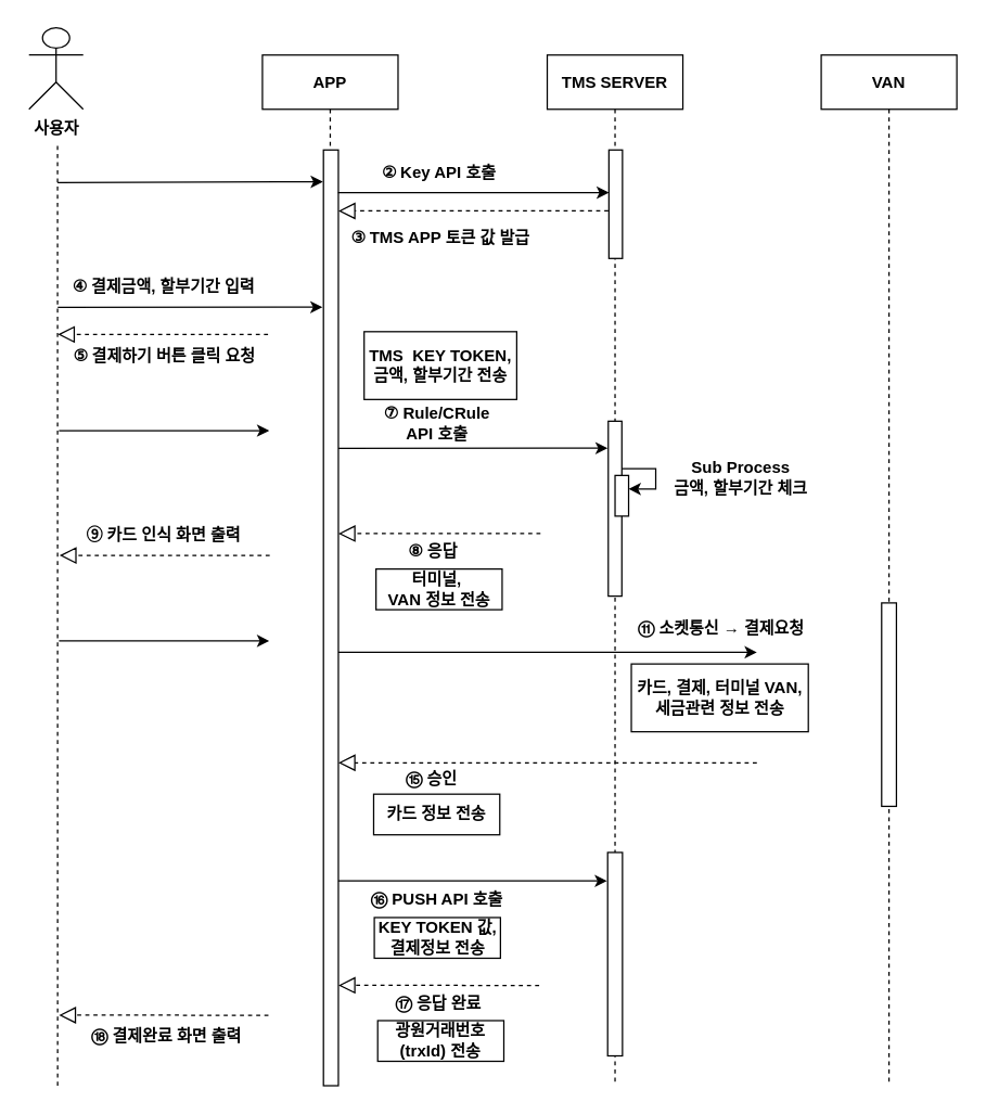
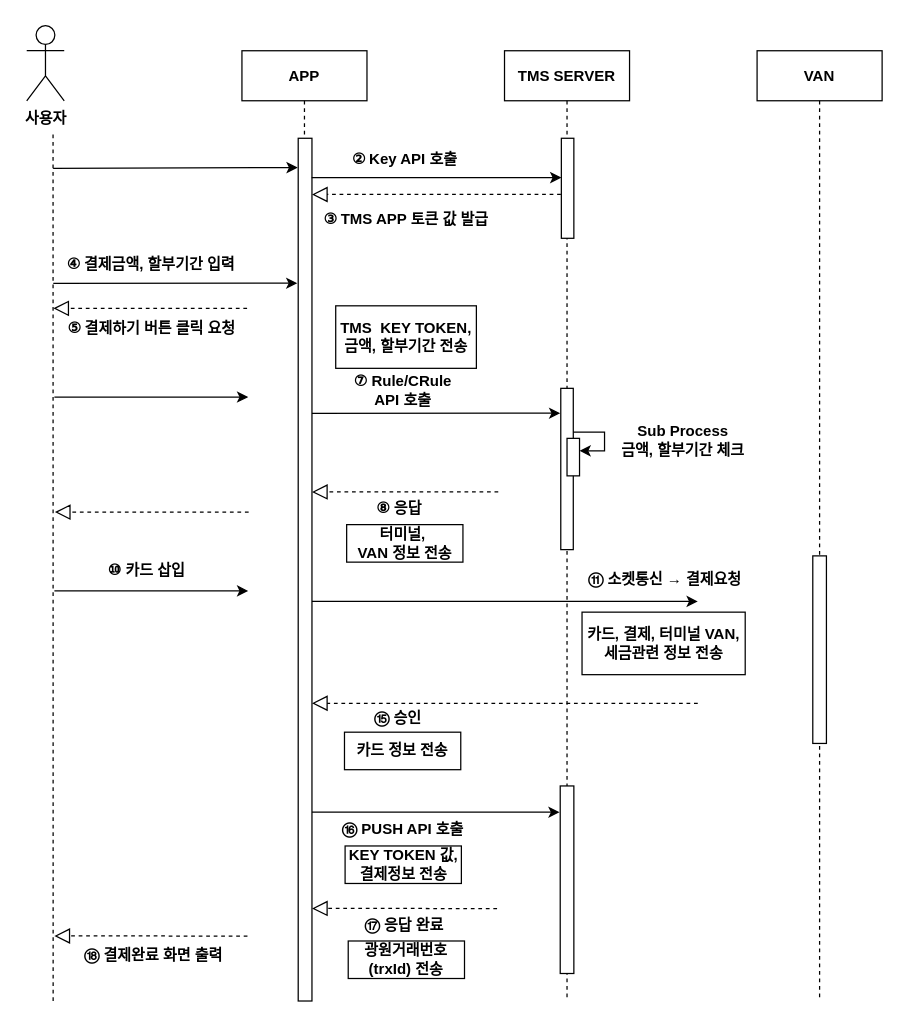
  <mxCell id="0" />
  <mxCell id="1" parent="0" />
  <mxCell id="2" value="APP" style="shape=umlLifeline;perimeter=lifelinePerimeter;container=1;collapsible=0;recursiveResize=0;rounded=0;shadow=0;strokeWidth=1;fontSize=12;fontStyle=1" parent="1" vertex="1"><mxGeometry x="193" y="40" width="100" height="760" as="geometry" /></mxCell>
  <mxCell id="3" value="" style="points=[];perimeter=orthogonalPerimeter;rounded=0;shadow=0;strokeWidth=1;fontSize=12;fontStyle=1" parent="2" vertex="1"><mxGeometry x="45" y="70" width="11" height="690" as="geometry" /></mxCell>
  <mxCell id="4" value="VAN" style="shape=umlLifeline;perimeter=lifelinePerimeter;container=1;collapsible=0;recursiveResize=0;rounded=0;shadow=0;strokeWidth=1;fontSize=12;fontStyle=1" parent="1" vertex="1"><mxGeometry x="605" y="40" width="100" height="760" as="geometry" /></mxCell>
  <mxCell id="5" value="" style="points=[];perimeter=orthogonalPerimeter;rounded=0;shadow=0;strokeWidth=1;fontSize=12;fontStyle=1" parent="4" vertex="1"><mxGeometry x="44.55" y="404" width="10.91" height="150" as="geometry" /></mxCell>
  <mxCell id="6" value="TMS SERVER" style="shape=umlLifeline;perimeter=lifelinePerimeter;container=1;collapsible=0;recursiveResize=0;rounded=0;shadow=0;strokeWidth=1;size=40;fontSize=12;fontStyle=1" parent="1" vertex="1"><mxGeometry x="403" y="40" width="100" height="760" as="geometry" /></mxCell>
  <mxCell id="7" value="" style="edgeStyle=orthogonalEdgeStyle;rounded=0;orthogonalLoop=1;jettySize=auto;html=1;startArrow=none;startFill=0;fontSize=12;fontStyle=1" parent="6" target="9" edge="1"><mxGeometry relative="1" as="geometry"><mxPoint x="70" y="320" as="targetPoint" /><Array as="points"><mxPoint x="80" y="305" /><mxPoint x="80" y="320" /></Array><mxPoint x="50.0" y="305" as="sourcePoint" /></mxGeometry></mxCell>
  <mxCell id="8" value="" style="points=[];perimeter=orthogonalPerimeter;rounded=0;shadow=0;strokeWidth=1;fontSize=12;fontStyle=1" parent="6" vertex="1"><mxGeometry x="45" y="270" width="10" height="129" as="geometry" /></mxCell>
  <mxCell id="9" value="" style="points=[];perimeter=orthogonalPerimeter;rounded=0;shadow=0;strokeWidth=1;fontSize=12;fontStyle=1" parent="6" vertex="1"><mxGeometry x="50" y="310" width="10" height="30" as="geometry" /></mxCell>
  <mxCell id="10" value="" style="points=[];perimeter=orthogonalPerimeter;rounded=0;shadow=0;strokeWidth=1;fontSize=12;fontStyle=1" parent="6" vertex="1"><mxGeometry x="44.55" y="588" width="10.91" height="150" as="geometry" /></mxCell>
  <mxCell id="11" value="" style="points=[];perimeter=orthogonalPerimeter;rounded=0;shadow=0;strokeWidth=1;fontSize=12;fontStyle=1" parent="6" vertex="1"><mxGeometry x="45.46" y="70" width="10" height="80" as="geometry" /></mxCell>
- <mxCell id="12" value="사용자" style="shape=umlActor;verticalLabelPosition=bottom;verticalAlign=top;html=1;outlineConnect=0;fontSize=12;fontStyle=1" parent="1" vertex="1"><mxGeometry x="20.87" y="20" width="40" height="60" as="geometry" /></mxCell>
+ <mxCell id="12" value="사용자" style="shape=umlActor;verticalLabelPosition=bottom;verticalAlign=top;html=1;outlineConnect=0;fontSize=12;fontStyle=1" parent="1" vertex="1"><mxGeometry x="20.87" y="20" width="30" height="60" as="geometry" /></mxCell>
  <mxCell id="13" value="" style="endArrow=classic;html=1;fontSize=12;fontStyle=1" parent="1" edge="1"><mxGeometry width="50" height="50" relative="1" as="geometry"><mxPoint x="43" y="317" as="sourcePoint" /><mxPoint x="198" y="317" as="targetPoint" /></mxGeometry></mxCell>
  <mxCell id="14" value="&lt;font style=&quot;font-size: 12px&quot;&gt;&lt;span lang=&quot;EN-US&quot; style=&quot;line-height: 125% ; font-family: &amp;#34;맑은 고딕&amp;#34; ; font-size: 12px&quot;&gt;⑦&lt;/span&gt;&amp;nbsp;Rule/CRule &lt;br&gt;API 호출&lt;/font&gt;" style="text;html=1;strokeColor=none;fillColor=none;align=center;verticalAlign=middle;whiteSpace=wrap;rounded=0;fontSize=12;fontStyle=1" parent="1" vertex="1"><mxGeometry x="262.51" y="302" width="118" height="20" as="geometry" /></mxCell>
  <mxCell id="15" value="&lt;span style=&quot;font-size: 12px;&quot;&gt;TMS&amp;nbsp; KEY TOKEN,&lt;br style=&quot;font-size: 12px;&quot;&gt;금액, 할부기간 전송&lt;br style=&quot;font-size: 12px;&quot;&gt;&lt;/span&gt;" style="rounded=0;whiteSpace=wrap;html=1;fontSize=12;fontStyle=1" parent="1" vertex="1"><mxGeometry x="268" y="244" width="112.5" height="50" as="geometry" /></mxCell>
  <mxCell id="16" value="" style="startArrow=none;startFill=0;startSize=7;endArrow=block;endFill=0;endSize=10;dashed=1;html=1;fontSize=12;fontStyle=1" parent="1" edge="1"><mxGeometry width="100" relative="1" as="geometry"><mxPoint x="398" y="392.88" as="sourcePoint" /><mxPoint x="249" y="392.88" as="targetPoint" /><Array as="points"><mxPoint x="322.54" y="392.88" /></Array></mxGeometry></mxCell>
  <mxCell id="17" value="" style="endArrow=classic;html=1;entryX=-0.043;entryY=0.154;entryDx=0;entryDy=0;entryPerimeter=0;fontSize=12;fontStyle=1" parent="1" target="8" edge="1"><mxGeometry width="50" height="50" relative="1" as="geometry"><mxPoint x="249" y="330.02" as="sourcePoint" /><mxPoint x="395" y="330" as="targetPoint" /></mxGeometry></mxCell>
  <mxCell id="18" value="&lt;font style=&quot;font-size: 12px;&quot;&gt;&lt;span lang=&quot;EN-US&quot; style=&quot;line-height: 125%; font-family: &amp;quot;맑은 고딕&amp;quot;; font-size: 12px;&quot;&gt;⑧&lt;/span&gt;&amp;nbsp;응답&lt;br style=&quot;font-size: 12px;&quot;&gt;&lt;/font&gt;" style="text;html=1;strokeColor=none;fillColor=none;align=center;verticalAlign=middle;whiteSpace=wrap;rounded=0;fontSize=12;fontStyle=1" parent="1" vertex="1"><mxGeometry x="260" y="396" width="118" height="20" as="geometry" /></mxCell>
  <mxCell id="19" value="" style="startArrow=none;startFill=0;startSize=7;endArrow=block;endFill=0;endSize=10;dashed=1;html=1;fontSize=12;fontStyle=1" parent="1" edge="1"><mxGeometry width="100" relative="1" as="geometry"><mxPoint x="198.37" y="409" as="sourcePoint" /><mxPoint x="43.37" y="409" as="targetPoint" /><Array as="points"><mxPoint x="127.87" y="409" /></Array></mxGeometry></mxCell>
- <mxCell id="20" value="&lt;font style=&quot;font-size: 12px;&quot;&gt;⑨ 카드 인식 화면 출력&amp;nbsp;&lt;/font&gt;" style="text;html=1;strokeColor=none;fillColor=none;align=center;verticalAlign=middle;whiteSpace=wrap;rounded=0;fontSize=12;fontStyle=1" parent="1" vertex="1"><mxGeometry x="56.51" y="384" width="129.76" height="20" as="geometry" /></mxCell>
  <mxCell id="21" value="&lt;span style=&quot;font-size: 12px;&quot;&gt;Sub Process&lt;br style=&quot;font-size: 12px;&quot;&gt;금액, 할부기간 체크&lt;br style=&quot;font-size: 12px;&quot;&gt;&lt;/span&gt;" style="text;html=1;strokeColor=none;fillColor=none;align=center;verticalAlign=middle;whiteSpace=wrap;rounded=0;fontSize=12;fontStyle=1" parent="1" vertex="1"><mxGeometry x="487" y="342" width="118" height="20" as="geometry" /></mxCell>
  <mxCell id="22" value="" style="endArrow=classic;html=1;fontSize=12;fontStyle=1" parent="1" edge="1"><mxGeometry width="50" height="50" relative="1" as="geometry"><mxPoint x="43" y="472" as="sourcePoint" /><mxPoint x="198" y="472" as="targetPoint" /></mxGeometry></mxCell>
+ <mxCell id="23" value="&lt;font style=&quot;font-size: 12px;&quot;&gt;&lt;span lang=&quot;EN-US&quot; style=&quot;line-height: 125%; font-family: &amp;quot;맑은 고딕&amp;quot;; font-size: 12px;&quot;&gt;⑩&lt;/span&gt;&amp;nbsp;카드 삽입&lt;/font&gt;" style="text;html=1;strokeColor=none;fillColor=none;align=center;verticalAlign=middle;whiteSpace=wrap;rounded=0;fontSize=12;fontStyle=1" parent="1" vertex="1"><mxGeometry x="71.5" y="446" width="90" height="20" as="geometry" /></mxCell>
  <mxCell id="24" value="" style="endArrow=classic;html=1;fontSize=12;fontStyle=1" parent="1" edge="1"><mxGeometry width="50" height="50" relative="1" as="geometry"><mxPoint x="249" y="480.4" as="sourcePoint" /><mxPoint x="557.55" y="480.4" as="targetPoint" /></mxGeometry></mxCell>
  <mxCell id="25" value="&lt;font style=&quot;font-size: 12px;&quot;&gt;&lt;span lang=&quot;EN-US&quot; style=&quot;line-height: 125%; font-family: &amp;quot;맑은 고딕&amp;quot;; font-size: 12px;&quot;&gt;⑪&lt;/span&gt;&amp;nbsp;소켓통신 → 결제요청&lt;/font&gt;" style="text;html=1;strokeColor=none;fillColor=none;align=center;verticalAlign=middle;whiteSpace=wrap;rounded=0;fontSize=12;fontStyle=1" parent="1" vertex="1"><mxGeometry x="464" y="453" width="135" height="20" as="geometry" /></mxCell>
  <mxCell id="26" value="&lt;span style=&quot;font-size: 12px;&quot;&gt;카드, 결제, 터미널 VAN, 세금관련 정보 전송&lt;br style=&quot;font-size: 12px;&quot;&gt;&lt;/span&gt;" style="rounded=0;whiteSpace=wrap;html=1;fontSize=12;fontStyle=1" parent="1" vertex="1"><mxGeometry x="465" y="489" width="130.5" height="50" as="geometry" /></mxCell>
  <mxCell id="27" value="" style="startArrow=none;startFill=0;startSize=7;endArrow=block;endFill=0;endSize=10;dashed=1;html=1;fontSize=12;fontStyle=1" parent="1" edge="1"><mxGeometry width="100" relative="1" as="geometry"><mxPoint x="557.55" y="561.86" as="sourcePoint" /><mxPoint x="249" y="561.86" as="targetPoint" /><Array as="points"><mxPoint x="475.81" y="561.86" /></Array></mxGeometry></mxCell>
  <mxCell id="28" value="&lt;font style=&quot;font-size: 12px;&quot;&gt;&lt;span lang=&quot;EN-US&quot; style=&quot;line-height: 125%; font-family: &amp;quot;맑은 고딕&amp;quot;; font-size: 12px;&quot;&gt;⑮&lt;/span&gt;&amp;nbsp;승인&lt;/font&gt;" style="text;html=1;strokeColor=none;fillColor=none;align=center;verticalAlign=middle;whiteSpace=wrap;rounded=0;fontSize=12;fontStyle=1" parent="1" vertex="1"><mxGeometry x="257.51" y="564" width="120" height="20" as="geometry" /></mxCell>
  <mxCell id="29" value="&lt;span style=&quot;font-size: 12px;&quot;&gt;카드 정보 전송&lt;br style=&quot;font-size: 12px;&quot;&gt;&lt;/span&gt;" style="rounded=0;whiteSpace=wrap;html=1;fontSize=12;fontStyle=1" parent="1" vertex="1"><mxGeometry x="275.01" y="585" width="93" height="30" as="geometry" /></mxCell>
  <mxCell id="30" value="" style="endArrow=classic;html=1;entryX=-0.046;entryY=0.14;entryDx=0;entryDy=0;entryPerimeter=0;fontSize=12;fontStyle=1" parent="1" target="10" edge="1"><mxGeometry width="50" height="50" relative="1" as="geometry"><mxPoint x="249" y="649" as="sourcePoint" /><mxPoint x="393" y="649" as="targetPoint" /></mxGeometry></mxCell>
  <mxCell id="31" value="&lt;font style=&quot;font-size: 12px;&quot;&gt;&lt;span lang=&quot;EN-US&quot; style=&quot;line-height: 125%; font-size: 12px;&quot;&gt;⑯&lt;/span&gt;&amp;nbsp;PUSH API 호출&lt;/font&gt;" style="text;html=1;strokeColor=none;fillColor=none;align=center;verticalAlign=middle;whiteSpace=wrap;rounded=0;fontSize=12;fontStyle=1" parent="1" vertex="1"><mxGeometry x="268" y="653" width="108.25" height="20" as="geometry" /></mxCell>
  <mxCell id="32" value="&lt;font style=&quot;font-size: 12px;&quot;&gt;&lt;span lang=&quot;EN-US&quot; style=&quot;line-height: 125%; font-size: 12px;&quot;&gt;⑰&lt;/span&gt;&amp;nbsp;응답 완료&lt;/font&gt;" style="text;html=1;strokeColor=none;fillColor=none;align=center;verticalAlign=middle;whiteSpace=wrap;rounded=0;fontSize=12;fontStyle=1" parent="1" vertex="1"><mxGeometry x="262.51" y="730" width="120" height="20" as="geometry" /></mxCell>
  <mxCell id="33" value="" style="startArrow=none;startFill=0;startSize=7;endArrow=block;endFill=0;endSize=10;dashed=1;html=1;exitX=-0.046;exitY=0.867;exitDx=0;exitDy=0;exitPerimeter=0;fontSize=12;fontStyle=1" parent="1" edge="1"><mxGeometry width="100" relative="1" as="geometry"><mxPoint x="397.048" y="726.05" as="sourcePoint" /><mxPoint x="249" y="726" as="targetPoint" /><Array as="points"><mxPoint x="325.32" y="726" /></Array></mxGeometry></mxCell>
  <mxCell id="34" value="&lt;span style=&quot;font-size: 12px;&quot;&gt;광원거래번호&lt;br style=&quot;font-size: 12px;&quot;&gt;(trxId) 전송&lt;br style=&quot;font-size: 12px;&quot;&gt;&lt;/span&gt;" style="rounded=0;whiteSpace=wrap;html=1;fontSize=12;fontStyle=1" parent="1" vertex="1"><mxGeometry x="278" y="752" width="93" height="30" as="geometry" /></mxCell>
  <mxCell id="35" value="&lt;font style=&quot;font-size: 12px;&quot;&gt;&lt;span lang=&quot;EN-US&quot; style=&quot;line-height: 125%; font-size: 12px;&quot;&gt;⑱&amp;nbsp;&lt;/span&gt;결제완료 화면 출력&lt;/font&gt;" style="text;html=1;strokeColor=none;fillColor=none;align=center;verticalAlign=middle;whiteSpace=wrap;rounded=0;fontSize=12;fontStyle=1" parent="1" vertex="1"><mxGeometry x="57.17" y="754" width="131.13" height="20" as="geometry" /></mxCell>
  <mxCell id="36" value="" style="startArrow=none;startFill=0;startSize=7;endArrow=block;endFill=0;endSize=10;dashed=1;html=1;exitX=-0.046;exitY=0.867;exitDx=0;exitDy=0;exitPerimeter=0;fontSize=12;fontStyle=1" parent="1" edge="1"><mxGeometry width="100" relative="1" as="geometry"><mxPoint x="197.408" y="748.05" as="sourcePoint" /><mxPoint x="43" y="748" as="targetPoint" /><Array as="points"><mxPoint x="125.68" y="748" /></Array></mxGeometry></mxCell>
  <mxCell id="37" value="&lt;span style=&quot;font-size: 12px;&quot;&gt;KEY TOKEN 값, &lt;br style=&quot;font-size: 12px;&quot;&gt;결제정보 전송&lt;/span&gt;&lt;span style=&quot;font-size: 12px;&quot;&gt;&lt;br style=&quot;font-size: 12px;&quot;&gt;&lt;/span&gt;" style="rounded=0;whiteSpace=wrap;html=1;fontSize=12;fontStyle=1" parent="1" vertex="1"><mxGeometry x="275.5" y="676" width="93" height="30" as="geometry" /></mxCell>
  <mxCell id="38" value="" style="startArrow=none;startFill=0;startSize=7;endArrow=block;endFill=0;endSize=10;dashed=1;html=1;fontSize=12;fontStyle=1;exitX=-0.039;exitY=0.562;exitDx=0;exitDy=0;exitPerimeter=0;" parent="1" source="11" target="3" edge="1"><mxGeometry width="100" relative="1" as="geometry"><mxPoint x="443" y="155" as="sourcePoint" /><mxPoint x="250" y="155" as="targetPoint" /><Array as="points" /></mxGeometry></mxCell>
  <mxCell id="39" value="" style="endArrow=classic;html=1;exitX=1.069;exitY=0.039;exitDx=0;exitDy=0;exitPerimeter=0;fontSize=12;fontStyle=1" parent="1" target="11" edge="1"><mxGeometry width="50" height="50" relative="1" as="geometry"><mxPoint x="248.759" y="141.47" as="sourcePoint" /><mxPoint x="447.46" y="141.47" as="targetPoint" /></mxGeometry></mxCell>
  <mxCell id="40" value="&lt;font style=&quot;font-size: 12px;&quot;&gt;&lt;span lang=&quot;EN-US&quot; style=&quot;line-height: 125%; font-family: &amp;quot;맑은 고딕&amp;quot;; font-size: 12px;&quot;&gt;③&amp;nbsp;&lt;/span&gt;TMS APP 토큰 값 발급&lt;/font&gt;" style="text;html=1;strokeColor=none;fillColor=none;align=center;verticalAlign=middle;whiteSpace=wrap;rounded=0;fontSize=12;fontStyle=1" parent="1" vertex="1"><mxGeometry x="251.97" y="165" width="145.06" height="20" as="geometry" /></mxCell>
  <mxCell id="41" value="&lt;font style=&quot;font-size: 12px;&quot;&gt;&lt;span lang=&quot;EN-US&quot; style=&quot;line-height: 125%; font-family: &amp;quot;맑은 고딕&amp;quot;; font-size: 12px;&quot;&gt;④&amp;nbsp;&lt;/span&gt;결제금액, 할부기간 입력&lt;/font&gt;" style="text;html=1;strokeColor=none;fillColor=none;align=center;verticalAlign=middle;whiteSpace=wrap;rounded=0;fontSize=12;fontStyle=1" parent="1" vertex="1"><mxGeometry x="44.53" y="201" width="150.69" height="20" as="geometry" /></mxCell>
  <mxCell id="42" value="&lt;font style=&quot;font-size: 12px;&quot;&gt;&lt;span lang=&quot;EN-US&quot; style=&quot;line-height: 125%; font-family: &amp;quot;맑은 고딕&amp;quot;; font-size: 12px;&quot;&gt;②&amp;nbsp;&lt;/span&gt;Key API 호출&lt;/font&gt;" style="text;html=1;strokeColor=none;fillColor=none;align=center;verticalAlign=middle;whiteSpace=wrap;rounded=0;fontSize=12;fontStyle=1" parent="1" vertex="1"><mxGeometry x="266.88" y="117" width="112.75" height="20" as="geometry" /></mxCell>
  <mxCell id="43" value="" style="startArrow=none;startFill=0;startSize=7;endArrow=block;endFill=0;endSize=10;dashed=1;html=1;fontSize=12;fontStyle=1" parent="1" edge="1"><mxGeometry width="100" relative="1" as="geometry"><mxPoint x="197.12" y="246" as="sourcePoint" /><mxPoint x="42.12" y="246" as="targetPoint" /><Array as="points"><mxPoint x="126.62" y="246" /></Array></mxGeometry></mxCell>
  <mxCell id="44" value="" style="endArrow=none;dashed=1;html=1;fontSize=12;fontStyle=1" parent="1" edge="1"><mxGeometry width="50" height="50" relative="1" as="geometry"><mxPoint x="42" y="800" as="sourcePoint" /><mxPoint x="41.93" y="105" as="targetPoint" /></mxGeometry></mxCell>
  <mxCell id="45" value="" style="endArrow=classic;html=1;fontSize=12;fontStyle=1;entryX=-0.063;entryY=0.168;entryDx=0;entryDy=0;entryPerimeter=0;" parent="1" target="3" edge="1"><mxGeometry width="50" height="50" relative="1" as="geometry"><mxPoint x="42.12" y="226" as="sourcePoint" /><mxPoint x="233" y="226" as="targetPoint" /></mxGeometry></mxCell>
  <mxCell id="46" value="" style="endArrow=classic;html=1;fontSize=12;fontStyle=1;entryX=-0.039;entryY=0.034;entryDx=0;entryDy=0;entryPerimeter=0;" parent="1" target="3" edge="1"><mxGeometry width="50" height="50" relative="1" as="geometry"><mxPoint x="42" y="134" as="sourcePoint" /><mxPoint x="236.395" y="133.46" as="targetPoint" /></mxGeometry></mxCell>
  <mxCell id="47" value="&lt;font style=&quot;font-size: 12px;&quot;&gt;&lt;span lang=&quot;EN-US&quot; style=&quot;line-height: 125%; font-family: &amp;quot;맑은 고딕&amp;quot;; font-size: 12px;&quot;&gt;⑤&amp;nbsp;&lt;/span&gt;결제하기 버튼 클릭 요청&lt;/font&gt;" style="text;html=1;strokeColor=none;fillColor=none;align=center;verticalAlign=middle;whiteSpace=wrap;rounded=0;fontSize=12;fontStyle=1" parent="1" vertex="1"><mxGeometry x="45.05" y="252" width="151.63" height="20" as="geometry" /></mxCell>
  <mxCell id="48" value="&lt;span style=&quot;font-size: 12px;&quot;&gt;터미널,&amp;nbsp;&lt;/span&gt;&lt;br style=&quot;font-size: 12px;&quot;&gt;&lt;span style=&quot;font-size: 12px;&quot;&gt;VAN 정보 전송&lt;/span&gt;&lt;span style=&quot;font-size: 12px;&quot;&gt;&lt;br style=&quot;font-size: 12px;&quot;&gt;&lt;/span&gt;" style="rounded=0;whiteSpace=wrap;html=1;fontSize=12;fontStyle=1" parent="1" vertex="1"><mxGeometry x="276.75" y="419" width="93" height="30" as="geometry" /></mxCell>
